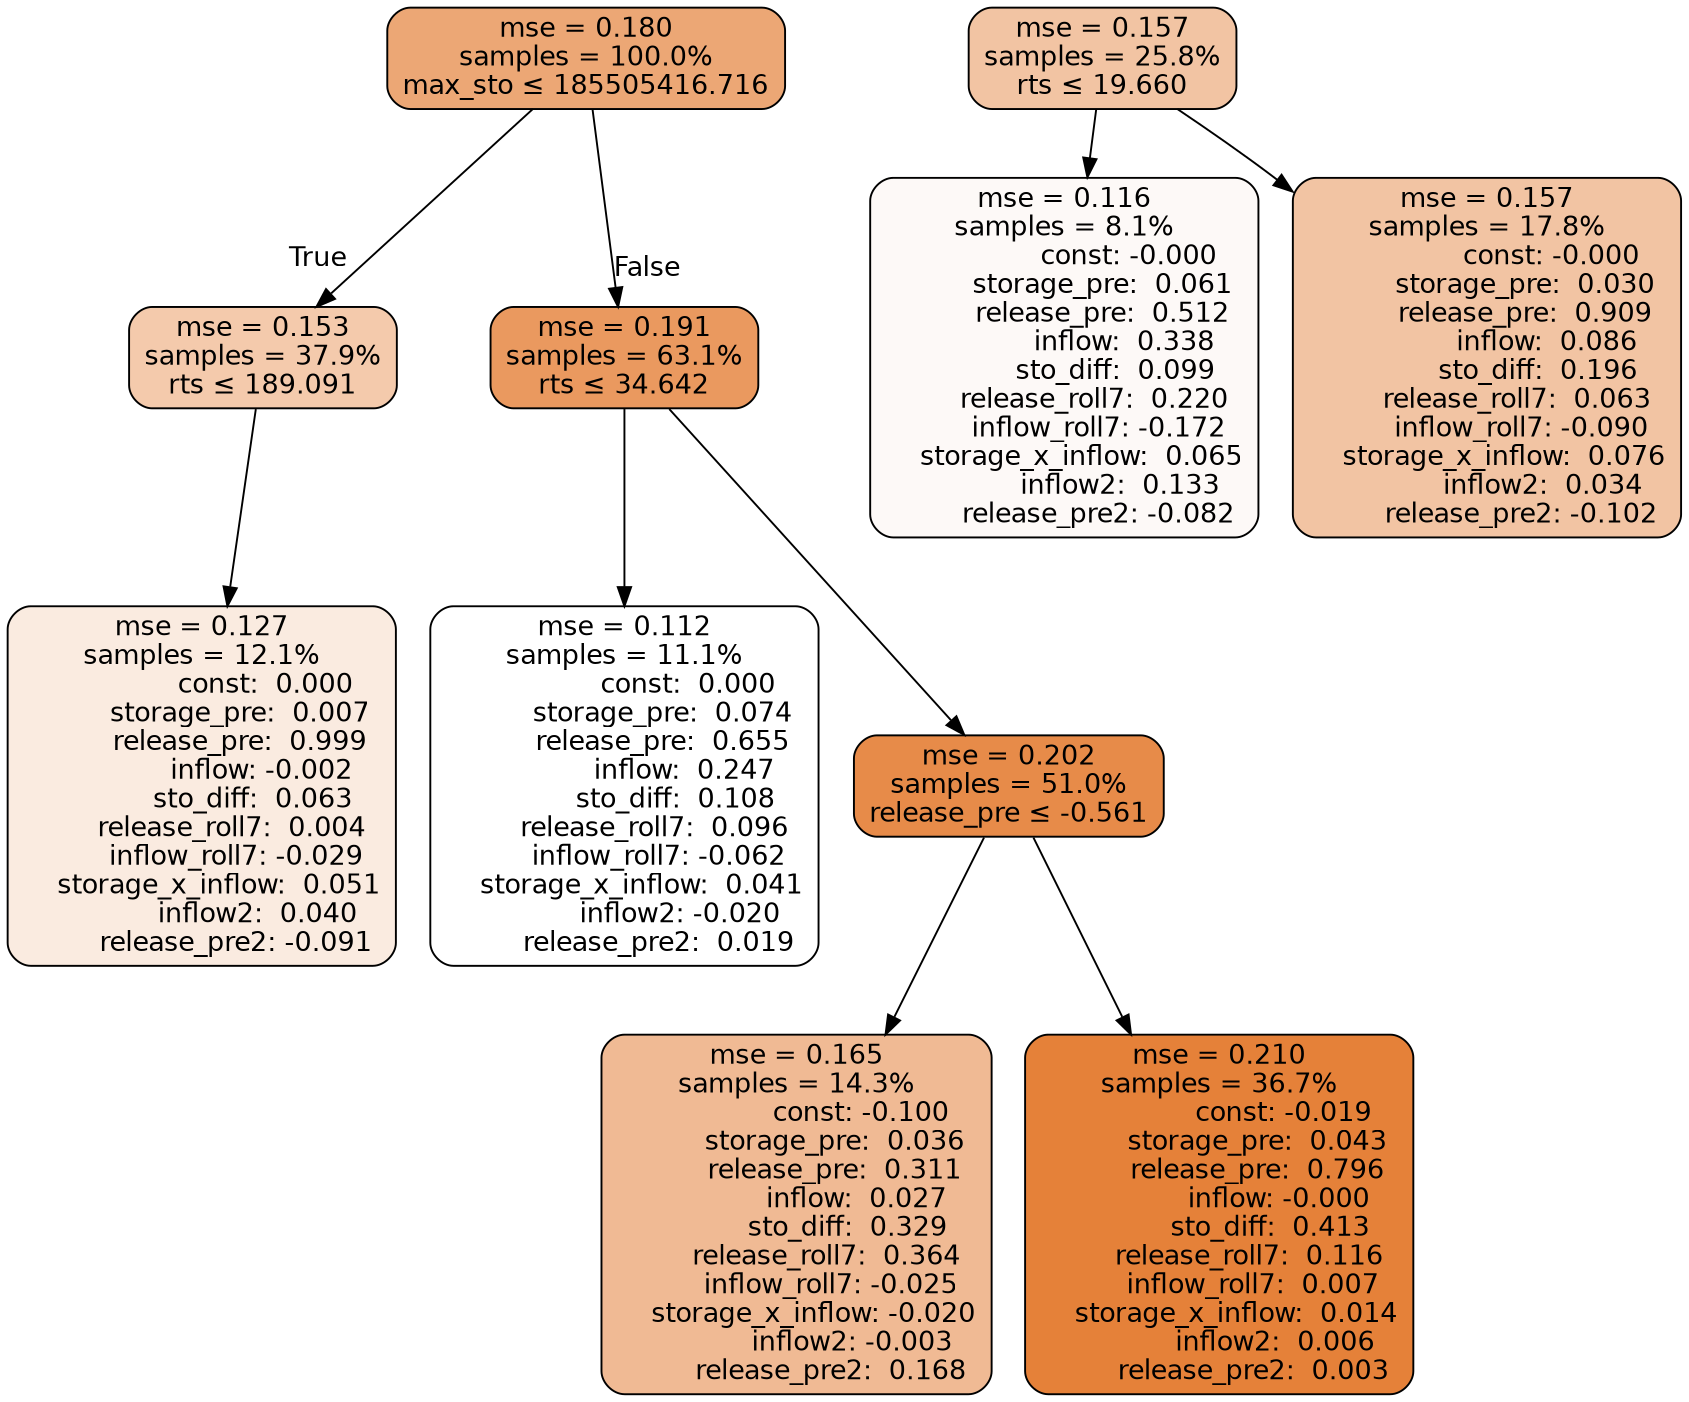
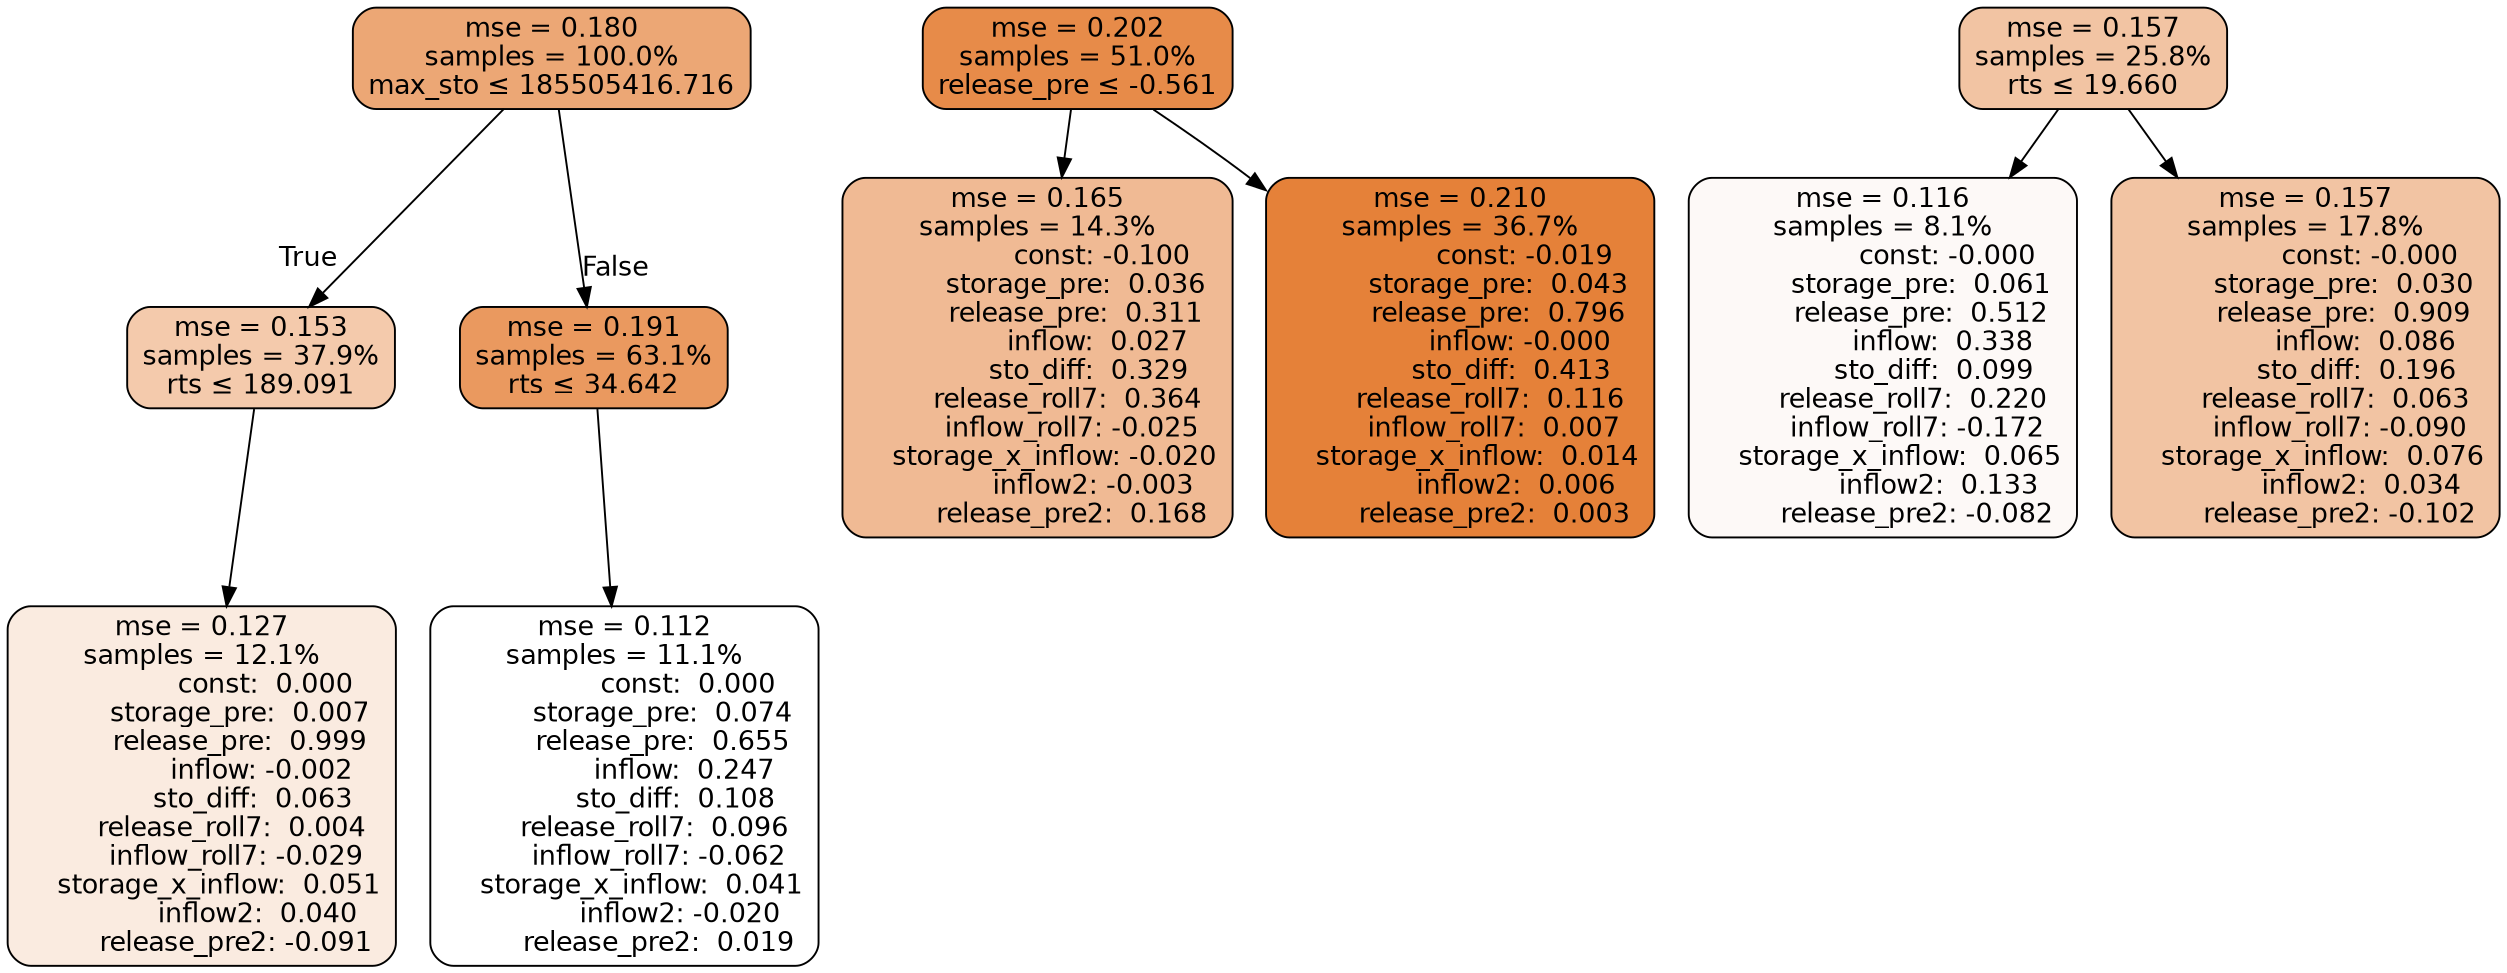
  digraph {
    node [color=black fillcolor="#f2c4a3" fontname=helvetica shape=rectangle style="filled, rounded"]
    edge [fontname=helvetica]
    n1 [fillcolor="#eca775" label="mse = 0.180\nsamples = 100.0%\nmax_sto &le; 185505416.716"]
    n2 [fillcolor="#f4caac" label="mse = 0.153\nsamples = 37.9%\nrts &le; 189.091"]
    n3 [fillcolor="#ea995f" label="mse = 0.191\nsamples = 63.1%\nrts &le; 34.642"]
    n4 [fillcolor="#faebe0" label="mse = 0.127\nsamples = 12.1%\n               const:  0.000\n         storage_pre:  0.007\n         release_pre:  0.999\n              inflow: -0.002\n            sto_diff:  0.063\n       release_roll7:  0.004\n        inflow_roll7: -0.029\n    storage_x_inflow:  0.051\n             inflow2:  0.040\n        release_pre2: -0.091"]
    n5 [fillcolor="#ffffff" label="mse = 0.112\nsamples = 11.1%\n               const:  0.000\n         storage_pre:  0.074\n         release_pre:  0.655\n              inflow:  0.247\n            sto_diff:  0.108\n       release_roll7:  0.096\n        inflow_roll7: -0.062\n    storage_x_inflow:  0.041\n             inflow2: -0.020\n        release_pre2:  0.019"]
    n6 [fillcolor="#e78b49" label="mse = 0.202\nsamples = 51.0%\nrelease_pre &le; -0.561"]
    n7 [label="mse = 0.157\nsamples = 25.8%\nrts &le; 19.660"]
    n8 [fillcolor="#fdf9f7" label="mse = 0.116\nsamples = 8.1%\n               const: -0.000\n         storage_pre:  0.061\n         release_pre:  0.512\n              inflow:  0.338\n            sto_diff:  0.099\n       release_roll7:  0.220\n        inflow_roll7: -0.172\n    storage_x_inflow:  0.065\n             inflow2:  0.133\n        release_pre2: -0.082"]
    n9 [label="mse = 0.157\nsamples = 17.8%\n               const: -0.000\n         storage_pre:  0.030\n         release_pre:  0.909\n              inflow:  0.086\n            sto_diff:  0.196\n       release_roll7:  0.063\n        inflow_roll7: -0.090\n    storage_x_inflow:  0.076\n             inflow2:  0.034\n        release_pre2: -0.102"]
    n10 [fillcolor="#f0ba94" label="mse = 0.165\nsamples = 14.3%\n               const: -0.100\n         storage_pre:  0.036\n         release_pre:  0.311\n              inflow:  0.027\n            sto_diff:  0.329\n       release_roll7:  0.364\n        inflow_roll7: -0.025\n    storage_x_inflow: -0.020\n             inflow2: -0.003\n        release_pre2:  0.168"]
    n11 [fillcolor="#e58139" label="mse = 0.210\nsamples = 36.7%\n               const: -0.019\n         storage_pre:  0.043\n         release_pre:  0.796\n              inflow: -0.000\n            sto_diff:  0.413\n       release_roll7:  0.116\n        inflow_roll7:  0.007\n    storage_x_inflow:  0.014\n             inflow2:  0.006\n        release_pre2:  0.003"]
    n1 -> n2 [headlabel=True labelangle=45 labeldistance=2.5]
    n1 -> n3 [headlabel=False labelangle=-45 labeldistance=2.5]
    n2 -> n4
    n3 -> n5
-   n3 -> n6
    n6 -> n10
    n6 -> n11
    n7 -> n8
    n7 -> n9
  }
